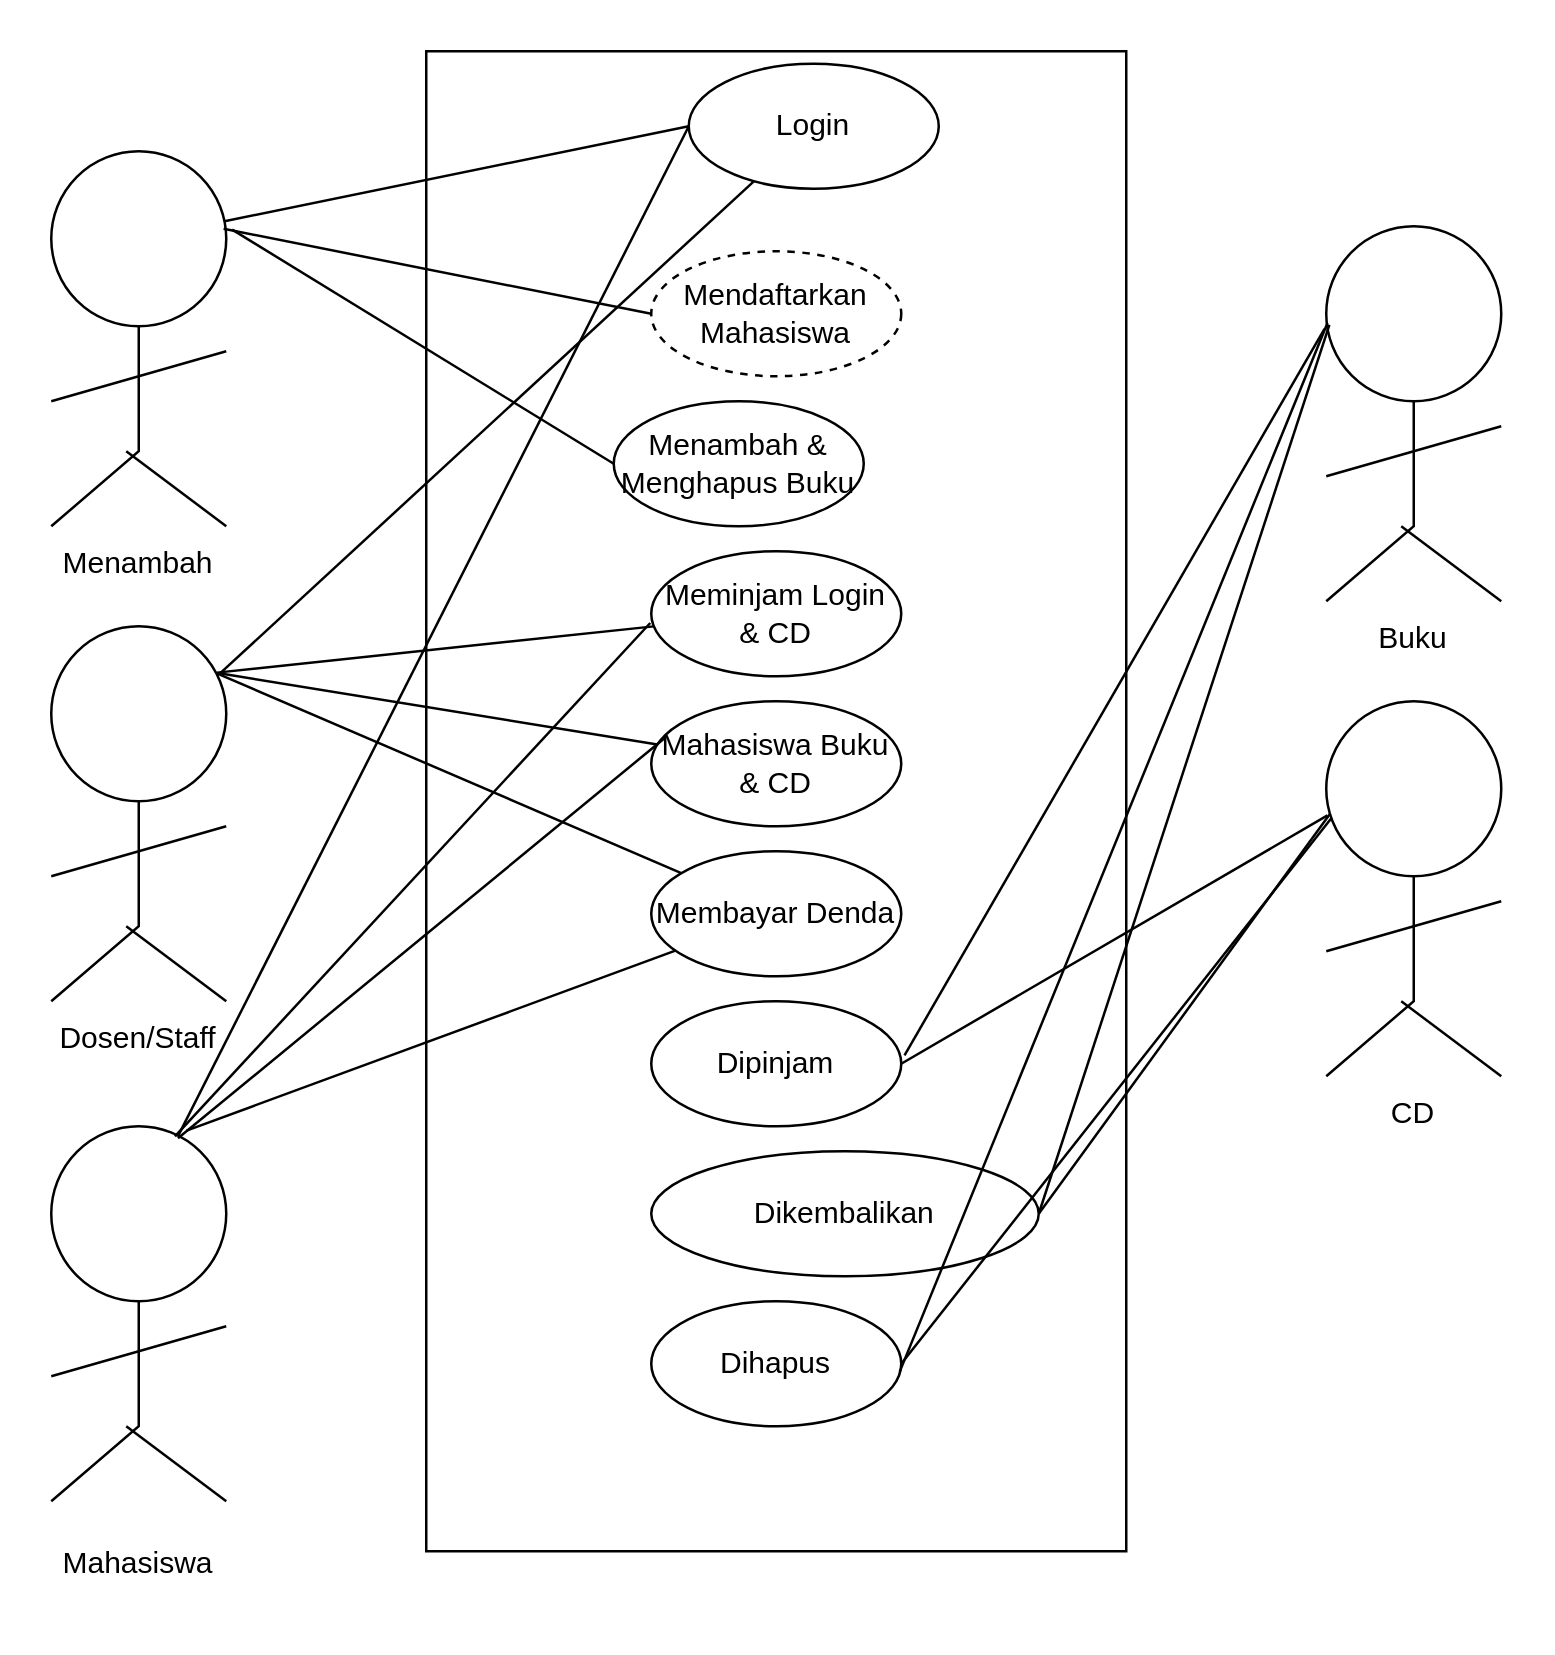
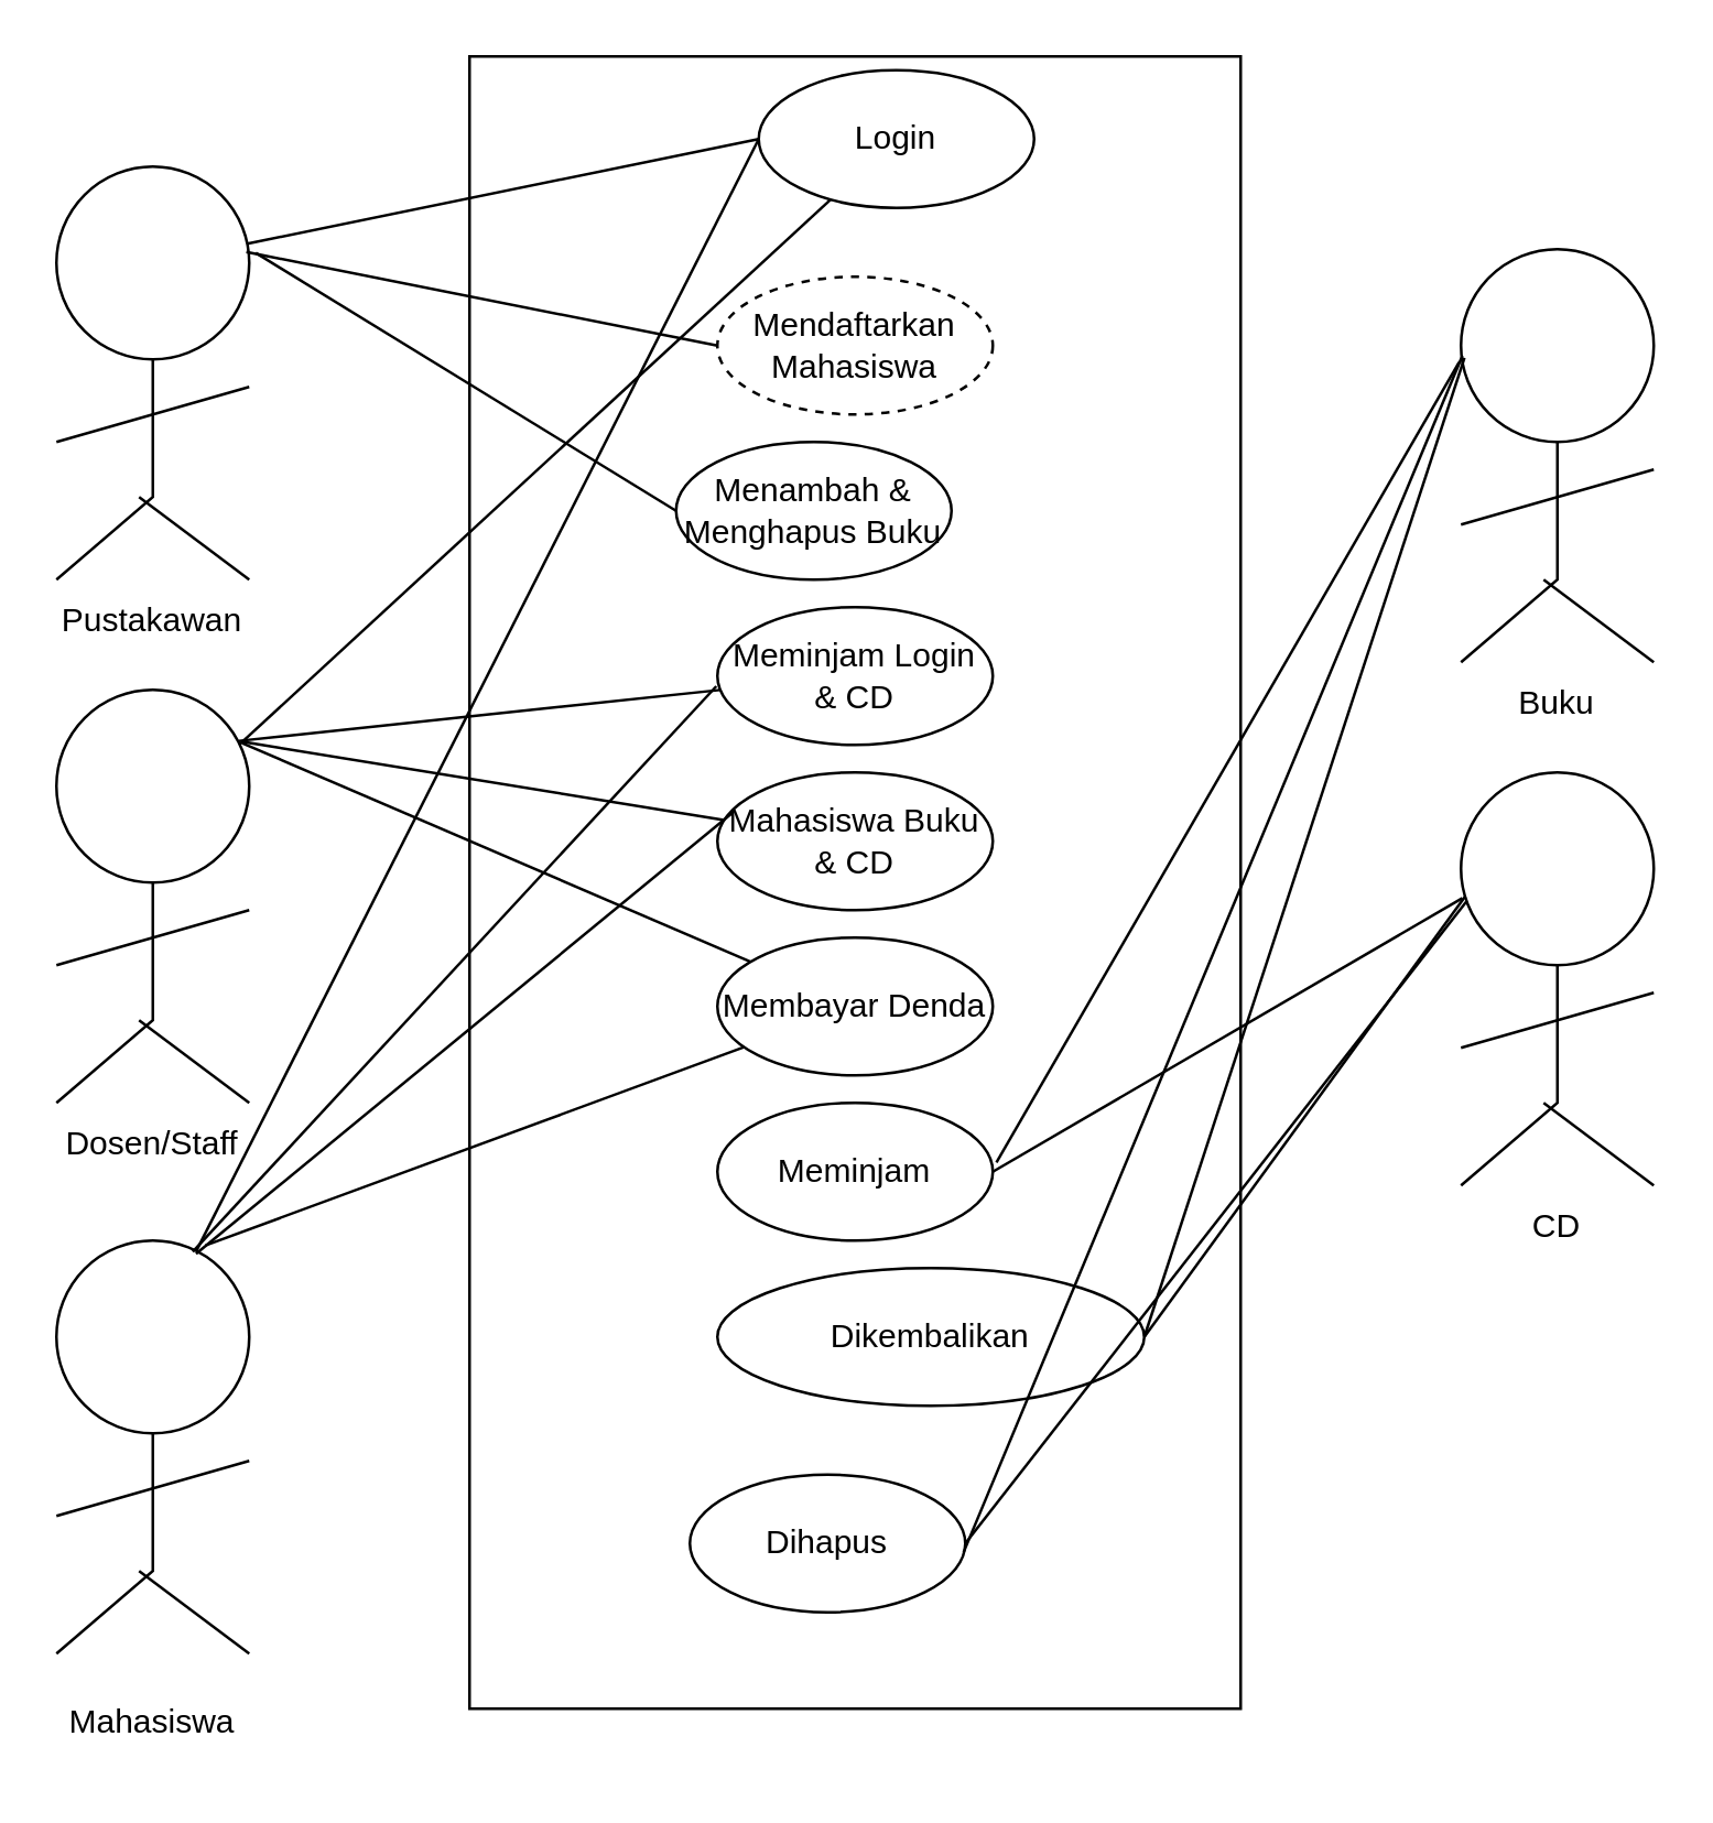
  <mxCell id="0" />
  <mxCell id="1" parent="0" />
  <mxCell id="2" value="" style="rounded=0;whiteSpace=wrap;html=1;" vertex="1" parent="1"><mxGeometry x="170" y="20" width="280" height="600" as="geometry" /></mxCell>
  <mxCell id="3" value="" style="ellipse;whiteSpace=wrap;html=1;aspect=fixed;" vertex="1" parent="1"><mxGeometry x="20" y="60" width="70" height="70" as="geometry" /></mxCell>
  <mxCell id="4" value="" style="endArrow=none;html=1;rounded=0;exitX=0.5;exitY=1;exitDx=0;exitDy=0;" edge="1" parent="1" source="3"><mxGeometry width="50" height="50" relative="1" as="geometry"><mxPoint x="100" y="420" as="sourcePoint" /><mxPoint x="20" y="210" as="targetPoint" /><Array as="points"><mxPoint x="55" y="180" /></Array></mxGeometry></mxCell>
  <mxCell id="5" value="" style="endArrow=none;html=1;rounded=0;" edge="1" parent="1"><mxGeometry width="50" height="50" relative="1" as="geometry"><mxPoint x="50" y="180" as="sourcePoint" /><mxPoint x="90" y="210" as="targetPoint" /></mxGeometry></mxCell>
  <mxCell id="6" value="" style="endArrow=none;html=1;rounded=0;" edge="1" parent="1"><mxGeometry width="50" height="50" relative="1" as="geometry"><mxPoint x="20" y="160" as="sourcePoint" /><mxPoint x="90" y="140" as="targetPoint" /></mxGeometry></mxCell>
  <mxCell id="7" value="" style="ellipse;whiteSpace=wrap;html=1;aspect=fixed;" vertex="1" parent="1"><mxGeometry x="530" y="90" width="70" height="70" as="geometry" /></mxCell>
  <mxCell id="8" value="" style="endArrow=none;html=1;rounded=0;exitX=0.5;exitY=1;exitDx=0;exitDy=0;" edge="1" parent="1" source="7"><mxGeometry width="50" height="50" relative="1" as="geometry"><mxPoint x="610" y="450" as="sourcePoint" /><mxPoint x="530" y="240" as="targetPoint" /><Array as="points"><mxPoint x="565" y="210" /></Array></mxGeometry></mxCell>
  <mxCell id="9" value="" style="endArrow=none;html=1;rounded=0;" edge="1" parent="1"><mxGeometry width="50" height="50" relative="1" as="geometry"><mxPoint x="560" y="210" as="sourcePoint" /><mxPoint x="600" y="240" as="targetPoint" /></mxGeometry></mxCell>
  <mxCell id="10" value="" style="endArrow=none;html=1;rounded=0;" edge="1" parent="1"><mxGeometry width="50" height="50" relative="1" as="geometry"><mxPoint x="530" y="190" as="sourcePoint" /><mxPoint x="600" y="170" as="targetPoint" /></mxGeometry></mxCell>
  <mxCell id="11" value="" style="ellipse;whiteSpace=wrap;html=1;aspect=fixed;" vertex="1" parent="1"><mxGeometry x="20" y="250" width="70" height="70" as="geometry" /></mxCell>
  <mxCell id="12" value="" style="endArrow=none;html=1;rounded=0;exitX=0.5;exitY=1;exitDx=0;exitDy=0;" edge="1" parent="1" source="11"><mxGeometry width="50" height="50" relative="1" as="geometry"><mxPoint x="100" y="610" as="sourcePoint" /><mxPoint x="20" y="400" as="targetPoint" /><Array as="points"><mxPoint x="55" y="370" /></Array></mxGeometry></mxCell>
  <mxCell id="13" value="" style="endArrow=none;html=1;rounded=0;" edge="1" parent="1"><mxGeometry width="50" height="50" relative="1" as="geometry"><mxPoint x="50" y="370" as="sourcePoint" /><mxPoint x="90" y="400" as="targetPoint" /></mxGeometry></mxCell>
  <mxCell id="14" value="" style="endArrow=none;html=1;rounded=0;" edge="1" parent="1"><mxGeometry width="50" height="50" relative="1" as="geometry"><mxPoint x="20" y="350" as="sourcePoint" /><mxPoint x="90" y="330" as="targetPoint" /></mxGeometry></mxCell>
  <mxCell id="15" value="" style="ellipse;whiteSpace=wrap;html=1;aspect=fixed;" vertex="1" parent="1"><mxGeometry x="530" y="280" width="70" height="70" as="geometry" /></mxCell>
  <mxCell id="16" value="" style="endArrow=none;html=1;rounded=0;exitX=0.5;exitY=1;exitDx=0;exitDy=0;" edge="1" parent="1" source="15"><mxGeometry width="50" height="50" relative="1" as="geometry"><mxPoint x="610" y="640" as="sourcePoint" /><mxPoint x="530" y="430" as="targetPoint" /><Array as="points"><mxPoint x="565" y="400" /></Array></mxGeometry></mxCell>
  <mxCell id="17" value="" style="endArrow=none;html=1;rounded=0;" edge="1" parent="1"><mxGeometry width="50" height="50" relative="1" as="geometry"><mxPoint x="560" y="400" as="sourcePoint" /><mxPoint x="600" y="430" as="targetPoint" /></mxGeometry></mxCell>
  <mxCell id="18" value="" style="endArrow=none;html=1;rounded=0;" edge="1" parent="1"><mxGeometry width="50" height="50" relative="1" as="geometry"><mxPoint x="530" y="380" as="sourcePoint" /><mxPoint x="600" y="360" as="targetPoint" /></mxGeometry></mxCell>
  <mxCell id="19" value="" style="ellipse;whiteSpace=wrap;html=1;aspect=fixed;" vertex="1" parent="1"><mxGeometry x="20" y="450" width="70" height="70" as="geometry" /></mxCell>
  <mxCell id="20" value="" style="endArrow=none;html=1;rounded=0;exitX=0.5;exitY=1;exitDx=0;exitDy=0;" edge="1" parent="1" source="19"><mxGeometry width="50" height="50" relative="1" as="geometry"><mxPoint x="100" y="810" as="sourcePoint" /><mxPoint x="20" y="600" as="targetPoint" /><Array as="points"><mxPoint x="55" y="570" /></Array></mxGeometry></mxCell>
  <mxCell id="21" value="" style="endArrow=none;html=1;rounded=0;" edge="1" parent="1"><mxGeometry width="50" height="50" relative="1" as="geometry"><mxPoint x="50" y="570" as="sourcePoint" /><mxPoint x="90" y="600" as="targetPoint" /></mxGeometry></mxCell>
  <mxCell id="22" value="" style="endArrow=none;html=1;rounded=0;" edge="1" parent="1"><mxGeometry width="50" height="50" relative="1" as="geometry"><mxPoint x="20" y="550" as="sourcePoint" /><mxPoint x="90" y="530" as="targetPoint" /></mxGeometry></mxCell>
- <mxCell id="23" value="Menambah" style="text;html=1;align=center;verticalAlign=middle;whiteSpace=wrap;rounded=0;" vertex="1" parent="1"><mxGeometry x="25" y="210" width="60" height="30" as="geometry" /></mxCell>
+ <mxCell id="23" value="Pustakawan" style="text;html=1;align=center;verticalAlign=middle;whiteSpace=wrap;rounded=0;" vertex="1" parent="1"><mxGeometry x="25" y="210" width="60" height="30" as="geometry" /></mxCell>
  <mxCell id="24" value="Dosen/Staff" style="text;html=1;align=center;verticalAlign=middle;whiteSpace=wrap;rounded=0;" vertex="1" parent="1"><mxGeometry x="25" y="400" width="60" height="30" as="geometry" /></mxCell>
  <mxCell id="25" value="Mahasiswa" style="text;html=1;align=center;verticalAlign=middle;whiteSpace=wrap;rounded=0;" vertex="1" parent="1"><mxGeometry x="25" y="610" width="60" height="30" as="geometry" /></mxCell>
  <mxCell id="26" value="Buku" style="text;html=1;align=center;verticalAlign=middle;whiteSpace=wrap;rounded=0;" vertex="1" parent="1"><mxGeometry x="535" y="240" width="60" height="30" as="geometry" /></mxCell>
  <mxCell id="27" value="CD" style="text;html=1;align=center;verticalAlign=middle;whiteSpace=wrap;rounded=0;" vertex="1" parent="1"><mxGeometry x="535" y="430" width="60" height="30" as="geometry" /></mxCell>
  <mxCell id="28" value="Login" style="ellipse;whiteSpace=wrap;html=1;" vertex="1" parent="1"><mxGeometry x="275" y="25" width="100" height="50" as="geometry" /></mxCell>
  <mxCell id="29" value="Mendaftarkan Mahasiswa" style="ellipse;whiteSpace=wrap;html=1;dashed=1;" vertex="1" parent="1"><mxGeometry x="260" y="100" width="100" height="50" as="geometry" /></mxCell>
  <mxCell id="30" value="Menambah &amp;amp; Menghapus Buku" style="ellipse;whiteSpace=wrap;html=1;" vertex="1" parent="1"><mxGeometry x="245" y="160" width="100" height="50" as="geometry" /></mxCell>
  <mxCell id="31" value="Meminjam Login &amp;amp; CD" style="ellipse;whiteSpace=wrap;html=1;" vertex="1" parent="1"><mxGeometry x="260" y="220" width="100" height="50" as="geometry" /></mxCell>
  <mxCell id="32" value="Mahasiswa Buku &amp;amp; CD" style="ellipse;whiteSpace=wrap;html=1;" vertex="1" parent="1"><mxGeometry x="260" y="280" width="100" height="50" as="geometry" /></mxCell>
  <mxCell id="33" value="Membayar Denda" style="ellipse;whiteSpace=wrap;html=1;" vertex="1" parent="1"><mxGeometry x="260" y="340" width="100" height="50" as="geometry" /></mxCell>
- <mxCell id="34" value="Dipinjam" style="ellipse;whiteSpace=wrap;html=1;" vertex="1" parent="1"><mxGeometry x="260" y="400" width="100" height="50" as="geometry" /></mxCell>
+ <mxCell id="34" value="Meminjam" style="ellipse;whiteSpace=wrap;html=1;" vertex="1" parent="1"><mxGeometry x="260" y="400" width="100" height="50" as="geometry" /></mxCell>
  <mxCell id="35" value="Dikembalikan" style="ellipse;whiteSpace=wrap;html=1;" vertex="1" parent="1"><mxGeometry x="260" y="460" width="155" height="50" as="geometry" /></mxCell>
- <mxCell id="36" value="Dihapus" style="ellipse;whiteSpace=wrap;html=1;" vertex="1" parent="1"><mxGeometry x="260" y="520" width="100" height="50" as="geometry" /></mxCell>
+ <mxCell id="36" value="Dihapus" style="ellipse;whiteSpace=wrap;html=1;" vertex="1" parent="1"><mxGeometry x="250" y="535" width="100" height="50" as="geometry" /></mxCell>
  <mxCell id="37" value="" style="endArrow=none;html=1;rounded=0;entryX=0;entryY=0.5;entryDx=0;entryDy=0;" edge="1" parent="1" source="3" target="28"><mxGeometry width="50" height="50" relative="1" as="geometry"><mxPoint x="50" y="180" as="sourcePoint" /><mxPoint x="200" y="110" as="targetPoint" /></mxGeometry></mxCell>
  <mxCell id="38" value="" style="endArrow=none;html=1;rounded=0;entryX=0;entryY=0.5;entryDx=0;entryDy=0;exitX=0.985;exitY=0.443;exitDx=0;exitDy=0;exitPerimeter=0;" edge="1" parent="1" source="3" target="29"><mxGeometry width="50" height="50" relative="1" as="geometry"><mxPoint x="160" y="210" as="sourcePoint" /><mxPoint x="210" y="160" as="targetPoint" /></mxGeometry></mxCell>
  <mxCell id="39" value="" style="endArrow=none;html=1;rounded=0;exitX=1.034;exitY=0.448;exitDx=0;exitDy=0;exitPerimeter=0;entryX=0;entryY=0.5;entryDx=0;entryDy=0;" edge="1" parent="1" source="3" target="30"><mxGeometry width="50" height="50" relative="1" as="geometry"><mxPoint x="160" y="210" as="sourcePoint" /><mxPoint x="210" y="160" as="targetPoint" /></mxGeometry></mxCell>
  <mxCell id="40" value="" style="endArrow=none;html=1;rounded=0;exitX=0.952;exitY=0.281;exitDx=0;exitDy=0;exitPerimeter=0;" edge="1" parent="1" source="11" target="28"><mxGeometry width="50" height="50" relative="1" as="geometry"><mxPoint x="160" y="210" as="sourcePoint" /><mxPoint x="210" y="160" as="targetPoint" /></mxGeometry></mxCell>
  <mxCell id="41" value="" style="endArrow=none;html=1;rounded=0;exitX=0.947;exitY=0.265;exitDx=0;exitDy=0;exitPerimeter=0;" edge="1" parent="1" source="11" target="31"><mxGeometry width="50" height="50" relative="1" as="geometry"><mxPoint x="160" y="240" as="sourcePoint" /><mxPoint x="210" y="190" as="targetPoint" /></mxGeometry></mxCell>
  <mxCell id="42" value="" style="endArrow=none;html=1;rounded=0;exitX=0.969;exitY=0.27;exitDx=0;exitDy=0;exitPerimeter=0;" edge="1" parent="1" source="11" target="32"><mxGeometry width="50" height="50" relative="1" as="geometry"><mxPoint x="160" y="320" as="sourcePoint" /><mxPoint x="210" y="270" as="targetPoint" /></mxGeometry></mxCell>
  <mxCell id="43" value="" style="endArrow=none;html=1;rounded=0;exitX=0.963;exitY=0.276;exitDx=0;exitDy=0;exitPerimeter=0;" edge="1" parent="1" source="11" target="33"><mxGeometry width="50" height="50" relative="1" as="geometry"><mxPoint x="160" y="370" as="sourcePoint" /><mxPoint x="210" y="320" as="targetPoint" /></mxGeometry></mxCell>
  <mxCell id="44" value="" style="endArrow=none;html=1;rounded=0;entryX=0;entryY=0.5;entryDx=0;entryDy=0;" edge="1" parent="1" source="19" target="28"><mxGeometry width="50" height="50" relative="1" as="geometry"><mxPoint x="160" y="520" as="sourcePoint" /><mxPoint x="210" y="470" as="targetPoint" /></mxGeometry></mxCell>
  <mxCell id="45" value="" style="endArrow=none;html=1;rounded=0;exitX=0.707;exitY=0.058;exitDx=0;exitDy=0;exitPerimeter=0;entryX=-0.004;entryY=0.574;entryDx=0;entryDy=0;entryPerimeter=0;" edge="1" parent="1" source="19" target="31"><mxGeometry width="50" height="50" relative="1" as="geometry"><mxPoint x="160" y="420" as="sourcePoint" /><mxPoint x="210" y="370" as="targetPoint" /></mxGeometry></mxCell>
  <mxCell id="46" value="" style="endArrow=none;html=1;rounded=0;exitX=0.724;exitY=0.069;exitDx=0;exitDy=0;exitPerimeter=0;entryX=0.053;entryY=0.296;entryDx=0;entryDy=0;entryPerimeter=0;" edge="1" parent="1" source="19" target="32"><mxGeometry width="50" height="50" relative="1" as="geometry"><mxPoint x="160" y="420" as="sourcePoint" /><mxPoint x="210" y="370" as="targetPoint" /></mxGeometry></mxCell>
  <mxCell id="47" value="" style="endArrow=none;html=1;rounded=0;exitX=0.773;exitY=0.025;exitDx=0;exitDy=0;exitPerimeter=0;" edge="1" parent="1" source="19" target="33"><mxGeometry width="50" height="50" relative="1" as="geometry"><mxPoint x="160" y="480" as="sourcePoint" /><mxPoint x="210" y="430" as="targetPoint" /></mxGeometry></mxCell>
  <mxCell id="48" value="" style="endArrow=none;html=1;rounded=0;exitX=1;exitY=0.5;exitDx=0;exitDy=0;entryX=0.007;entryY=0.652;entryDx=0;entryDy=0;entryPerimeter=0;" edge="1" parent="1" source="34" target="15"><mxGeometry width="50" height="50" relative="1" as="geometry"><mxPoint x="440" y="330" as="sourcePoint" /><mxPoint x="490" y="280" as="targetPoint" /></mxGeometry></mxCell>
  <mxCell id="49" value="" style="endArrow=none;html=1;rounded=0;exitX=1;exitY=0.5;exitDx=0;exitDy=0;entryX=0.023;entryY=0.641;entryDx=0;entryDy=0;entryPerimeter=0;" edge="1" parent="1" source="35" target="15"><mxGeometry width="50" height="50" relative="1" as="geometry"><mxPoint x="440" y="430" as="sourcePoint" /><mxPoint x="490" y="380" as="targetPoint" /></mxGeometry></mxCell>
  <mxCell id="50" value="" style="endArrow=none;html=1;rounded=0;exitX=1;exitY=0.5;exitDx=0;exitDy=0;entryX=0.029;entryY=0.669;entryDx=0;entryDy=0;entryPerimeter=0;" edge="1" parent="1" source="36" target="15"><mxGeometry width="50" height="50" relative="1" as="geometry"><mxPoint x="440" y="500" as="sourcePoint" /><mxPoint x="490" y="450" as="targetPoint" /></mxGeometry></mxCell>
  <mxCell id="51" value="" style="endArrow=none;html=1;rounded=0;exitX=1.013;exitY=0.433;exitDx=0;exitDy=0;exitPerimeter=0;entryX=-0.01;entryY=0.586;entryDx=0;entryDy=0;entryPerimeter=0;" edge="1" parent="1" source="34" target="7"><mxGeometry width="50" height="50" relative="1" as="geometry"><mxPoint x="440" y="260" as="sourcePoint" /><mxPoint x="490" y="210" as="targetPoint" /></mxGeometry></mxCell>
  <mxCell id="52" value="" style="endArrow=none;html=1;rounded=0;exitX=1;exitY=0.5;exitDx=0;exitDy=0;entryX=0.018;entryY=0.564;entryDx=0;entryDy=0;entryPerimeter=0;" edge="1" parent="1" source="35" target="7"><mxGeometry width="50" height="50" relative="1" as="geometry"><mxPoint x="440" y="440" as="sourcePoint" /><mxPoint x="490" y="390" as="targetPoint" /></mxGeometry></mxCell>
  <mxCell id="53" value="" style="endArrow=none;html=1;rounded=0;exitX=0.994;exitY=0.563;exitDx=0;exitDy=0;exitPerimeter=0;entryX=0.007;entryY=0.553;entryDx=0;entryDy=0;entryPerimeter=0;" edge="1" parent="1" source="36" target="7"><mxGeometry width="50" height="50" relative="1" as="geometry"><mxPoint x="440" y="490" as="sourcePoint" /><mxPoint x="490" y="440" as="targetPoint" /></mxGeometry></mxCell>
